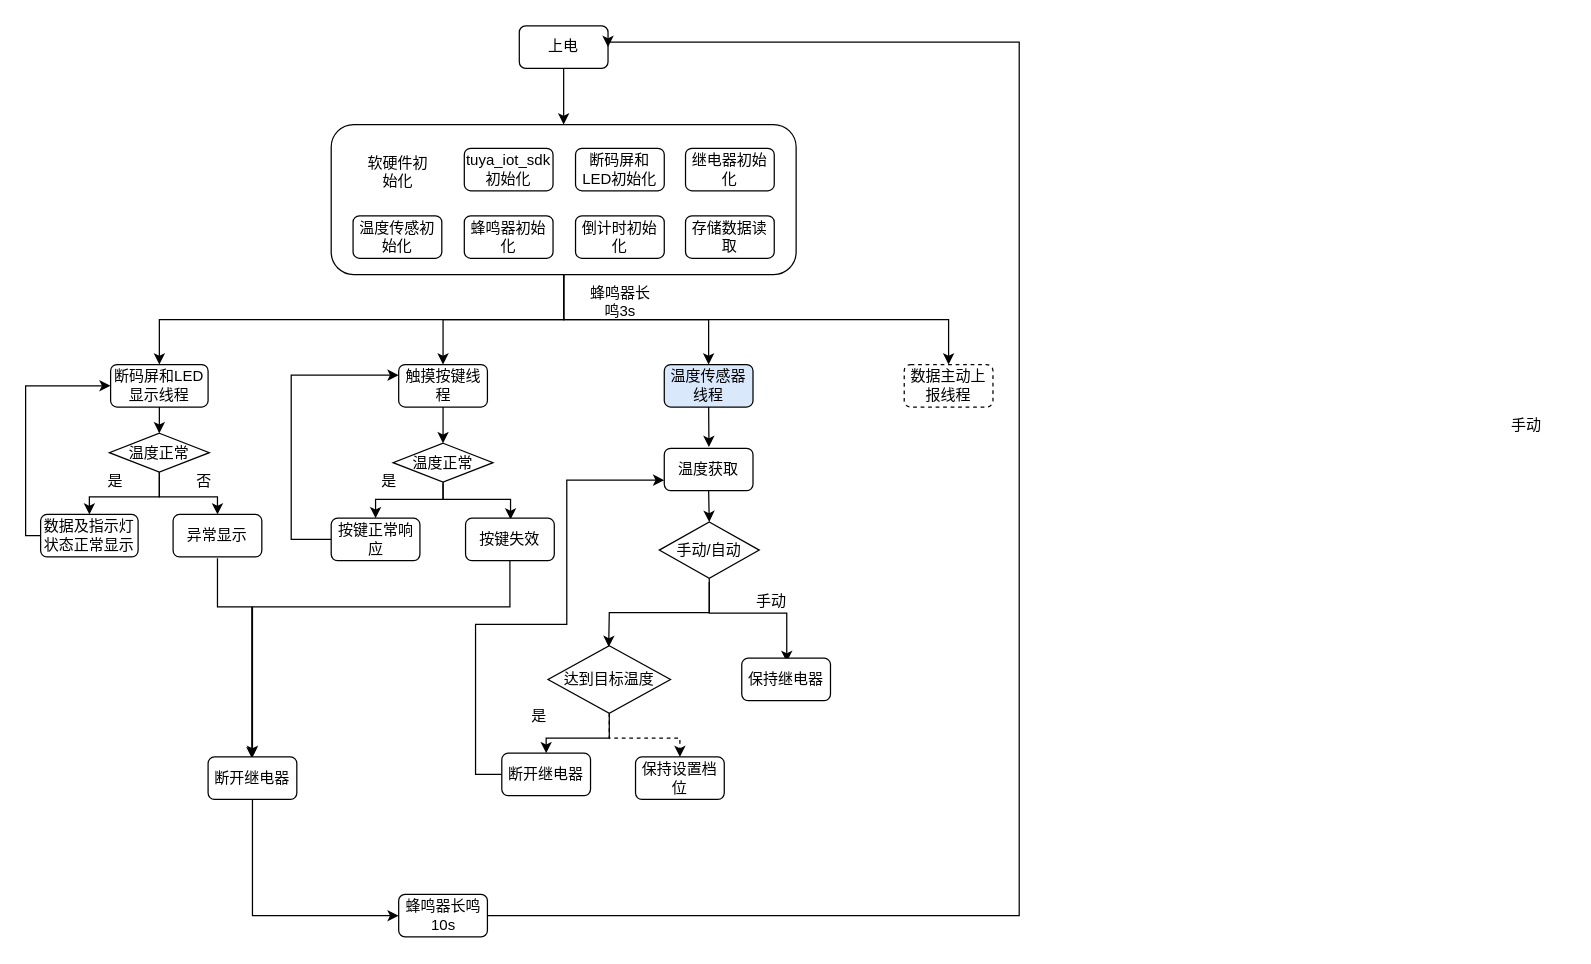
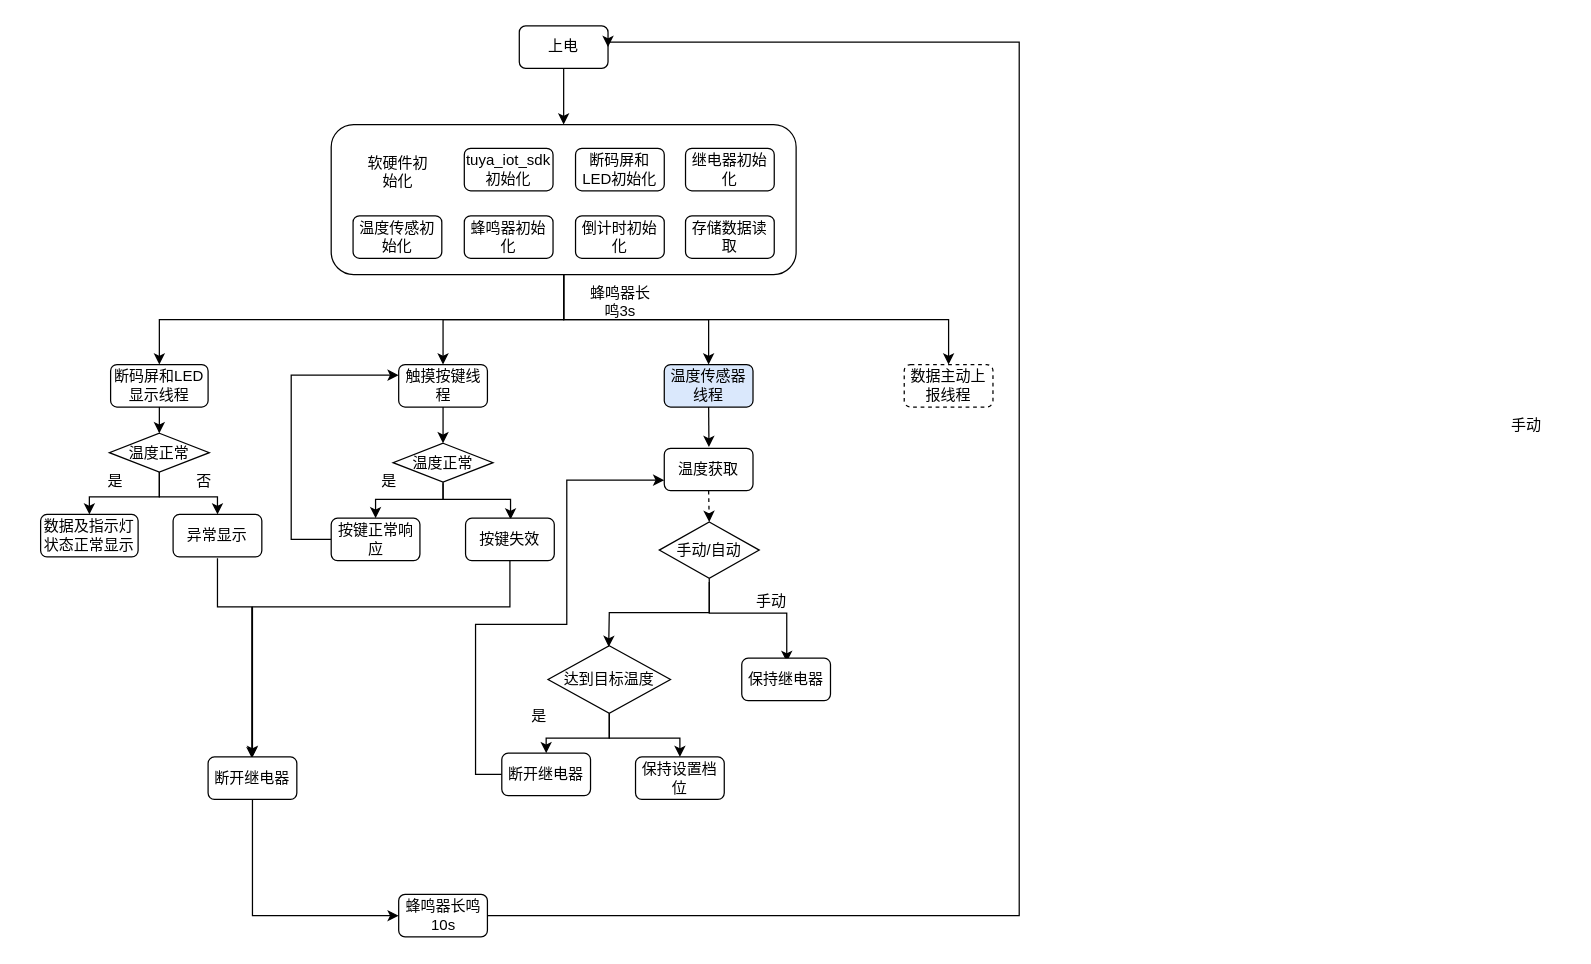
  <mxCell id="0" />
  <mxCell id="1" parent="0" />
  <mxCell id="2" style="edgeStyle=orthogonalEdgeStyle;rounded=0;orthogonalLoop=1;jettySize=auto;html=1;exitX=0.5;exitY=1;exitDx=0;exitDy=0;entryX=0.5;entryY=0;entryDx=0;entryDy=0;" edge="1" parent="1" source="3" target="22"><mxGeometry relative="1" as="geometry" /></mxCell>
  <mxCell id="3" value="上电" style="rounded=1;whiteSpace=wrap;html=1;" vertex="1" parent="1"><mxGeometry x="415" y="20" width="71" height="34" as="geometry" /></mxCell>
  <mxCell id="4" value="存储数据读取" style="rounded=1;whiteSpace=wrap;html=1;" vertex="1" parent="1"><mxGeometry x="548" y="172" width="71" height="34" as="geometry" /></mxCell>
  <mxCell id="5" value="继电器初始化" style="rounded=1;whiteSpace=wrap;html=1;" vertex="1" parent="1"><mxGeometry x="548" y="118" width="71" height="34" as="geometry" /></mxCell>
  <mxCell id="6" value="断码屏和LED初始化" style="rounded=1;whiteSpace=wrap;html=1;" vertex="1" parent="1"><mxGeometry x="460" y="118" width="71" height="34" as="geometry" /></mxCell>
  <mxCell id="7" value="温度传感初始化" style="rounded=1;whiteSpace=wrap;html=1;" vertex="1" parent="1"><mxGeometry x="282" y="172" width="71" height="34" as="geometry" /></mxCell>
  <mxCell id="8" value="蜂鸣器初始化" style="rounded=1;whiteSpace=wrap;html=1;" vertex="1" parent="1"><mxGeometry x="371" y="172" width="71" height="34" as="geometry" /></mxCell>
  <mxCell id="9" value="倒计时初始化" style="rounded=1;whiteSpace=wrap;html=1;" vertex="1" parent="1"><mxGeometry x="460" y="172" width="71" height="34" as="geometry" /></mxCell>
  <mxCell id="10" value="tuya_iot_sdk初始化" style="rounded=1;whiteSpace=wrap;html=1;" vertex="1" parent="1"><mxGeometry x="371" y="118" width="71" height="34" as="geometry" /></mxCell>
  <mxCell id="11" value="" style="edgeStyle=orthogonalEdgeStyle;rounded=0;orthogonalLoop=1;jettySize=auto;html=1;strokeColor=#000000;" edge="1" parent="1" source="12" target="33"><mxGeometry relative="1" as="geometry" /></mxCell>
  <mxCell id="12" value="断码屏和LED显示线程" style="rounded=1;whiteSpace=wrap;html=1;" vertex="1" parent="1"><mxGeometry x="88" y="291" width="78" height="34" as="geometry" /></mxCell>
  <mxCell id="13" value="" style="edgeStyle=orthogonalEdgeStyle;rounded=0;orthogonalLoop=1;jettySize=auto;html=1;strokeColor=#000000;" edge="1" parent="1" source="14" target="30"><mxGeometry relative="1" as="geometry" /></mxCell>
  <mxCell id="14" value="触摸按键线程" style="rounded=1;whiteSpace=wrap;html=1;" vertex="1" parent="1"><mxGeometry x="318.5" y="291" width="71" height="34" as="geometry" /></mxCell>
  <mxCell id="15" style="edgeStyle=orthogonalEdgeStyle;rounded=0;orthogonalLoop=1;jettySize=auto;html=1;exitX=0.5;exitY=1;exitDx=0;exitDy=0;entryX=0.5;entryY=0;entryDx=0;entryDy=0;" edge="1" parent="1" source="16"><mxGeometry relative="1" as="geometry"><mxPoint x="566.75" y="357" as="targetPoint" /></mxGeometry></mxCell>
  <mxCell id="16" value="温度传感器线程" style="rounded=1;whiteSpace=wrap;html=1;fillColor=#dae8fc;" vertex="1" parent="1"><mxGeometry x="531" y="291" width="71" height="34" as="geometry" /></mxCell>
  <mxCell id="17" value="软硬件初始化" style="text;html=1;strokeColor=none;fillColor=none;align=center;verticalAlign=middle;whiteSpace=wrap;rounded=0;" vertex="1" parent="1"><mxGeometry x="287.5" y="122" width="60" height="30" as="geometry" /></mxCell>
  <mxCell id="18" style="edgeStyle=orthogonalEdgeStyle;rounded=0;orthogonalLoop=1;jettySize=auto;html=1;exitX=0.5;exitY=1;exitDx=0;exitDy=0;" edge="1" parent="1" source="22" target="12"><mxGeometry relative="1" as="geometry" /></mxCell>
  <mxCell id="19" style="edgeStyle=orthogonalEdgeStyle;rounded=0;orthogonalLoop=1;jettySize=auto;html=1;exitX=0.5;exitY=1;exitDx=0;exitDy=0;entryX=0.5;entryY=0;entryDx=0;entryDy=0;" edge="1" parent="1" source="22" target="14"><mxGeometry relative="1" as="geometry" /></mxCell>
  <mxCell id="20" style="edgeStyle=orthogonalEdgeStyle;rounded=0;orthogonalLoop=1;jettySize=auto;html=1;exitX=0.5;exitY=1;exitDx=0;exitDy=0;" edge="1" parent="1" source="22" target="16"><mxGeometry relative="1" as="geometry" /></mxCell>
  <mxCell id="21" style="edgeStyle=orthogonalEdgeStyle;rounded=0;orthogonalLoop=1;jettySize=auto;html=1;exitX=0.5;exitY=1;exitDx=0;exitDy=0;strokeColor=#000000;" edge="1" parent="1" source="22" target="27"><mxGeometry relative="1" as="geometry" /></mxCell>
  <mxCell id="22" value="" style="rounded=1;whiteSpace=wrap;html=1;fillColor=none;" vertex="1" parent="1"><mxGeometry x="264.5" y="99" width="372" height="120" as="geometry" /></mxCell>
- <mxCell id="23" style="edgeStyle=orthogonalEdgeStyle;rounded=0;orthogonalLoop=1;jettySize=auto;html=1;entryX=0;entryY=0.5;entryDx=0;entryDy=0;strokeColor=#000000;" edge="1" parent="1" source="24" target="12"><mxGeometry relative="1" as="geometry"><Array as="points"><mxPoint x="20" y="428" /><mxPoint x="20" y="308" /></Array></mxGeometry></mxCell>
  <mxCell id="24" value="数据及指示灯状态正常显示" style="rounded=1;whiteSpace=wrap;html=1;" vertex="1" parent="1"><mxGeometry x="32" y="411" width="78" height="34" as="geometry" /></mxCell>
  <mxCell id="25" style="edgeStyle=orthogonalEdgeStyle;rounded=0;orthogonalLoop=1;jettySize=auto;html=1;entryX=0;entryY=0.25;entryDx=0;entryDy=0;strokeColor=#000000;" edge="1" parent="1" source="26" target="14"><mxGeometry relative="1" as="geometry"><Array as="points"><mxPoint x="232.5" y="431" /><mxPoint x="232.5" y="300" /></Array></mxGeometry></mxCell>
  <mxCell id="26" value="按键正常响应" style="rounded=1;whiteSpace=wrap;html=1;" vertex="1" parent="1"><mxGeometry x="264.5" y="414" width="71" height="34" as="geometry" /></mxCell>
  <mxCell id="27" value="数据主动上报线程" style="rounded=1;whiteSpace=wrap;html=1;dashed=1;" vertex="1" parent="1"><mxGeometry x="723" y="291" width="71" height="34" as="geometry" /></mxCell>
  <mxCell id="28" style="edgeStyle=orthogonalEdgeStyle;rounded=0;orthogonalLoop=1;jettySize=auto;html=1;exitX=0.5;exitY=1;exitDx=0;exitDy=0;entryX=0.5;entryY=0;entryDx=0;entryDy=0;strokeColor=#000000;" edge="1" parent="1" source="30" target="26"><mxGeometry relative="1" as="geometry"><Array as="points"><mxPoint x="354" y="399" /><mxPoint x="300" y="399" /></Array></mxGeometry></mxCell>
  <mxCell id="29" style="edgeStyle=orthogonalEdgeStyle;rounded=0;orthogonalLoop=1;jettySize=auto;html=1;exitX=0.5;exitY=1;exitDx=0;exitDy=0;strokeColor=#000000;" edge="1" parent="1"><mxGeometry relative="1" as="geometry"><mxPoint x="354" y="386" as="sourcePoint" /><mxPoint x="408" y="415" as="targetPoint" /><Array as="points"><mxPoint x="354" y="399" /><mxPoint x="408" y="399" /></Array></mxGeometry></mxCell>
  <mxCell id="30" value="温度正常" style="rhombus;whiteSpace=wrap;html=1;fillColor=none;" vertex="1" parent="1"><mxGeometry x="314" y="354" width="80" height="31" as="geometry" /></mxCell>
  <mxCell id="31" style="edgeStyle=orthogonalEdgeStyle;rounded=0;orthogonalLoop=1;jettySize=auto;html=1;exitX=0.5;exitY=1;exitDx=0;exitDy=0;strokeColor=#000000;" edge="1" parent="1" source="33" target="24"><mxGeometry relative="1" as="geometry" /></mxCell>
  <mxCell id="32" style="edgeStyle=orthogonalEdgeStyle;rounded=0;orthogonalLoop=1;jettySize=auto;html=1;exitX=0.5;exitY=1;exitDx=0;exitDy=0;strokeColor=#000000;" edge="1" parent="1" source="33" target="37"><mxGeometry relative="1" as="geometry" /></mxCell>
  <mxCell id="33" value="温度正常" style="rhombus;whiteSpace=wrap;html=1;fillColor=none;" vertex="1" parent="1"><mxGeometry x="87" y="346" width="80" height="31" as="geometry" /></mxCell>
  <mxCell id="34" value="是" style="text;html=1;strokeColor=none;fillColor=none;align=center;verticalAlign=middle;whiteSpace=wrap;rounded=0;" vertex="1" parent="1"><mxGeometry x="62" y="370" width="60" height="30" as="geometry" /></mxCell>
  <mxCell id="35" value="是" style="text;html=1;strokeColor=none;fillColor=none;align=center;verticalAlign=middle;whiteSpace=wrap;rounded=0;" vertex="1" parent="1"><mxGeometry x="281" y="370" width="60" height="30" as="geometry" /></mxCell>
  <mxCell id="36" style="edgeStyle=orthogonalEdgeStyle;rounded=0;orthogonalLoop=1;jettySize=auto;html=1;exitX=0.5;exitY=1;exitDx=0;exitDy=0;strokeColor=#000000;" edge="1" parent="1"><mxGeometry relative="1" as="geometry"><mxPoint x="173.5" y="446" as="sourcePoint" /><mxPoint x="201" y="606" as="targetPoint" /><Array as="points"><mxPoint x="173" y="485" /><mxPoint x="201" y="485" /></Array></mxGeometry></mxCell>
  <mxCell id="37" value="异常显示" style="rounded=1;whiteSpace=wrap;html=1;" vertex="1" parent="1"><mxGeometry x="138" y="411" width="71" height="34" as="geometry" /></mxCell>
  <mxCell id="38" style="edgeStyle=orthogonalEdgeStyle;rounded=0;orthogonalLoop=1;jettySize=auto;html=1;exitX=0.5;exitY=1;exitDx=0;exitDy=0;entryX=0.5;entryY=0;entryDx=0;entryDy=0;strokeColor=#000000;" edge="1" parent="1" source="39" target="60"><mxGeometry relative="1" as="geometry"><Array as="points"><mxPoint x="407" y="485" /><mxPoint x="201" y="485" /></Array></mxGeometry></mxCell>
  <mxCell id="39" value="按键失效" style="rounded=1;whiteSpace=wrap;html=1;" vertex="1" parent="1"><mxGeometry x="372" y="414" width="71" height="34" as="geometry" /></mxCell>
  <mxCell id="40" value="否" style="text;html=1;strokeColor=none;fillColor=none;align=center;verticalAlign=middle;whiteSpace=wrap;rounded=0;" vertex="1" parent="1"><mxGeometry x="133" y="370" width="60" height="30" as="geometry" /></mxCell>
- <mxCell id="41" style="edgeStyle=orthogonalEdgeStyle;rounded=0;orthogonalLoop=1;jettySize=auto;html=1;exitX=0.5;exitY=1;exitDx=0;exitDy=0;entryX=0.5;entryY=0;entryDx=0;entryDy=0;strokeColor=#000000;" edge="1" parent="1" source="42" target="48"><mxGeometry relative="1" as="geometry" /></mxCell>
+ <mxCell id="41" style="edgeStyle=orthogonalEdgeStyle;rounded=0;orthogonalLoop=1;jettySize=auto;html=1;exitX=0.5;exitY=1;exitDx=0;exitDy=0;entryX=0.5;entryY=0;entryDx=0;entryDy=0;strokeColor=#000000;dashed=1;" edge="1" parent="1" source="42" target="48"><mxGeometry relative="1" as="geometry" /></mxCell>
  <mxCell id="42" value="温度获取" style="rounded=1;whiteSpace=wrap;html=1;" vertex="1" parent="1"><mxGeometry x="531" y="358" width="71" height="34" as="geometry" /></mxCell>
  <mxCell id="43" value="蜂鸣器长鸣3s" style="text;html=1;strokeColor=none;fillColor=none;align=center;verticalAlign=middle;whiteSpace=wrap;rounded=0;" vertex="1" parent="1"><mxGeometry x="465.5" y="226" width="60" height="30" as="geometry" /></mxCell>
  <mxCell id="44" style="edgeStyle=orthogonalEdgeStyle;rounded=0;orthogonalLoop=1;jettySize=auto;html=1;exitX=1;exitY=0.5;exitDx=0;exitDy=0;entryX=1;entryY=0.5;entryDx=0;entryDy=0;strokeColor=#000000;" edge="1" parent="1" source="45" target="3"><mxGeometry relative="1" as="geometry"><Array as="points"><mxPoint x="815" y="732" /><mxPoint x="815" y="33" /></Array></mxGeometry></mxCell>
  <mxCell id="45" value="蜂鸣器长鸣10s" style="rounded=1;whiteSpace=wrap;html=1;" vertex="1" parent="1"><mxGeometry x="318.5" y="715" width="71" height="34" as="geometry" /></mxCell>
  <mxCell id="46" style="edgeStyle=orthogonalEdgeStyle;rounded=0;orthogonalLoop=1;jettySize=auto;html=1;exitX=0.5;exitY=1;exitDx=0;exitDy=0;strokeColor=#000000;" edge="1" parent="1" source="48"><mxGeometry relative="1" as="geometry"><mxPoint x="486.538" y="517" as="targetPoint" /></mxGeometry></mxCell>
  <mxCell id="47" style="edgeStyle=orthogonalEdgeStyle;rounded=0;orthogonalLoop=1;jettySize=auto;html=1;exitX=0.5;exitY=1;exitDx=0;exitDy=0;strokeColor=#000000;" edge="1" parent="1"><mxGeometry relative="1" as="geometry"><mxPoint x="567" y="465" as="sourcePoint" /><mxPoint x="629" y="529" as="targetPoint" /><Array as="points"><mxPoint x="567" y="490" /><mxPoint x="629" y="490" /></Array></mxGeometry></mxCell>
  <mxCell id="48" value="手动/自动" style="rhombus;whiteSpace=wrap;html=1;fillColor=none;" vertex="1" parent="1"><mxGeometry x="527" y="417" width="80" height="45" as="geometry" /></mxCell>
  <mxCell id="49" value="手动" style="text;html=1;strokeColor=none;fillColor=none;align=center;verticalAlign=middle;whiteSpace=wrap;rounded=0;" vertex="1" parent="1"><mxGeometry x="1190.5" y="324.5" width="60" height="30" as="geometry" /></mxCell>
  <mxCell id="50" style="edgeStyle=orthogonalEdgeStyle;rounded=0;orthogonalLoop=1;jettySize=auto;html=1;exitX=0.5;exitY=1;exitDx=0;exitDy=0;entryX=0.5;entryY=0;entryDx=0;entryDy=0;strokeColor=#000000;" edge="1" parent="1" source="52" target="54"><mxGeometry relative="1" as="geometry" /></mxCell>
- <mxCell id="51" style="edgeStyle=orthogonalEdgeStyle;rounded=0;orthogonalLoop=1;jettySize=auto;html=1;exitX=0.5;exitY=1;exitDx=0;exitDy=0;entryX=0.5;entryY=0;entryDx=0;entryDy=0;strokeColor=#000000;dashed=1;" edge="1" parent="1" source="52" target="58"><mxGeometry relative="1" as="geometry" /></mxCell>
+ <mxCell id="51" style="edgeStyle=orthogonalEdgeStyle;rounded=0;orthogonalLoop=1;jettySize=auto;html=1;exitX=0.5;exitY=1;exitDx=0;exitDy=0;entryX=0.5;entryY=0;entryDx=0;entryDy=0;strokeColor=#000000;" edge="1" parent="1" source="52" target="58"><mxGeometry relative="1" as="geometry" /></mxCell>
  <mxCell id="52" value="达到目标温度" style="rhombus;whiteSpace=wrap;html=1;fillColor=none;" vertex="1" parent="1"><mxGeometry x="438" y="516" width="98" height="54" as="geometry" /></mxCell>
  <mxCell id="53" style="edgeStyle=orthogonalEdgeStyle;rounded=0;orthogonalLoop=1;jettySize=auto;html=1;exitX=0;exitY=0.5;exitDx=0;exitDy=0;entryX=0;entryY=0.75;entryDx=0;entryDy=0;strokeColor=#000000;" edge="1" parent="1" source="54" target="42"><mxGeometry relative="1" as="geometry"><Array as="points"><mxPoint x="380" y="619" /><mxPoint x="380" y="499" /><mxPoint x="453" y="499" /><mxPoint x="453" y="383" /></Array></mxGeometry></mxCell>
  <mxCell id="54" value="断开继电器" style="rounded=1;whiteSpace=wrap;html=1;" vertex="1" parent="1"><mxGeometry x="401" y="602" width="71" height="34" as="geometry" /></mxCell>
  <mxCell id="55" value="是" style="text;html=1;strokeColor=none;fillColor=none;align=center;verticalAlign=middle;whiteSpace=wrap;rounded=0;" vertex="1" parent="1"><mxGeometry x="401" y="558" width="60" height="30" as="geometry" /></mxCell>
  <mxCell id="56" value="保持继电器" style="rounded=1;whiteSpace=wrap;html=1;" vertex="1" parent="1"><mxGeometry x="593" y="526" width="71" height="34" as="geometry" /></mxCell>
  <mxCell id="57" value="手动" style="text;html=1;strokeColor=none;fillColor=none;align=center;verticalAlign=middle;whiteSpace=wrap;rounded=0;" vertex="1" parent="1"><mxGeometry x="587" y="466" width="60" height="30" as="geometry" /></mxCell>
  <mxCell id="58" value="保持设置档位" style="rounded=1;whiteSpace=wrap;html=1;" vertex="1" parent="1"><mxGeometry x="508" y="605" width="71" height="34" as="geometry" /></mxCell>
  <mxCell id="59" style="edgeStyle=orthogonalEdgeStyle;rounded=0;orthogonalLoop=1;jettySize=auto;html=1;exitX=0.5;exitY=1;exitDx=0;exitDy=0;entryX=0;entryY=0.5;entryDx=0;entryDy=0;strokeColor=#000000;" edge="1" parent="1" source="60" target="45"><mxGeometry relative="1" as="geometry" /></mxCell>
  <mxCell id="60" value="断开继电器" style="rounded=1;whiteSpace=wrap;html=1;" vertex="1" parent="1"><mxGeometry x="166" y="605" width="71" height="34" as="geometry" /></mxCell>
